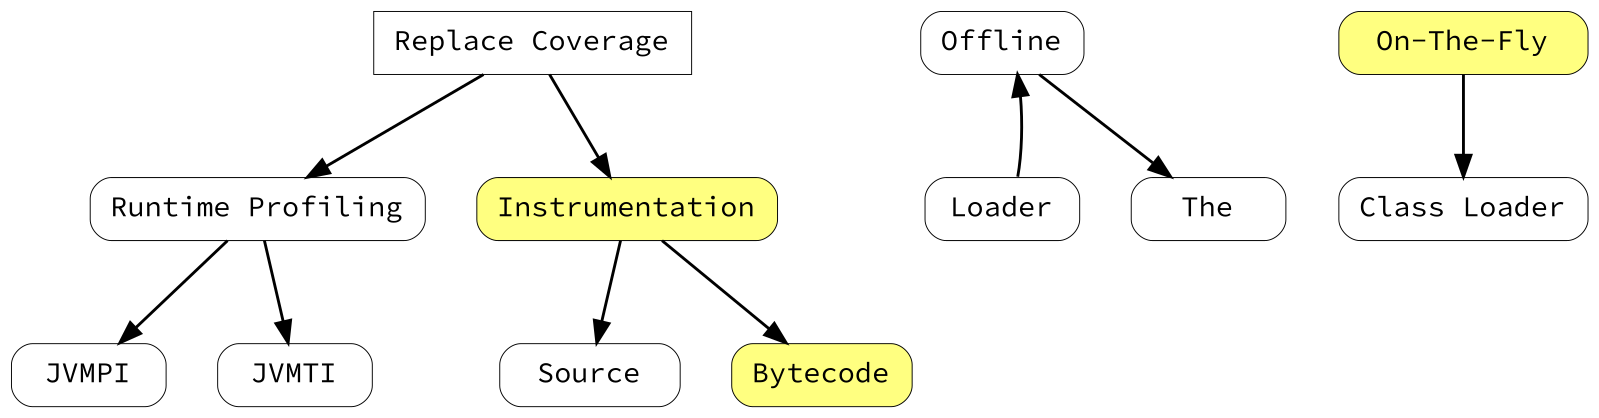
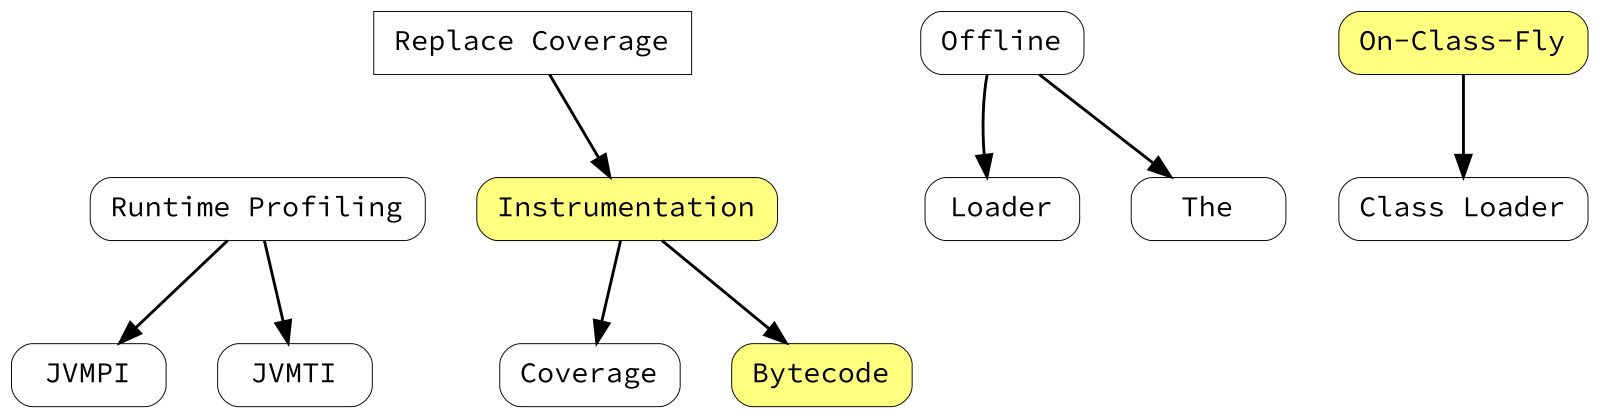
  digraph {
    fontname="Source Code Pro"
    node [fontname="Source Code Pro" fontsize=10 margin="0.1,0" penwidth=0.33 shape=rect style=rounded]
    edge [arrowsize=0.75 fontname="Source Code Pro"]
    n1 [height=0.3 label="Replace Coverage" style=""]
    n2 [height=0.3 label="Runtime Profiling"]
    n3 [fillcolor="#ffff80" height=0.3 label=Instrumentation style="rounded,filled"]
    n4 [height=0.3 label=JVMPI]
    n5 [height=0.3 label=JVMTI]
-   n6 [height=0.3 label=Source]
+   n6 [height=0.3 label=Coverage]
    n7 [fillcolor="#ffff80" height=0.3 label=Bytecode style="rounded,filled"]
    n8 [height=0.3 label=Offline]
    n9 [height=0.3 label=Loader]
    n10 [height=0.3 label=The]
-   n11 [fillcolor="#ffff80" height=0.3 label="On-The-Fly" style="rounded,filled"]
+   n11 [fillcolor="#ffff80" height=0.3 label="On-Class-Fly" style="rounded,filled"]
    n12 [height=0.3 label="Class Loader"]
-   n1 -> n2
    n1 -> n3
    n2 -> n4
    n2 -> n5
    n3 -> n6
    n3 -> n7
-   n9 -> n8
+   n8 -> n9
    n8 -> n10
    n11 -> n12
  }
